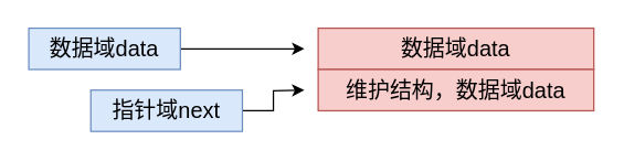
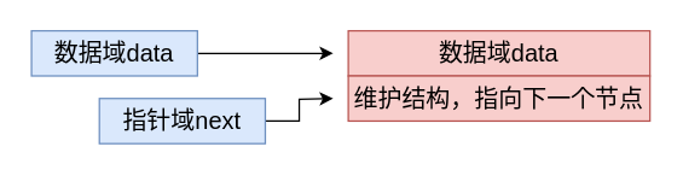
  <mxCell id="0" />
  <mxCell id="1" parent="0" />
  <mxCell id="2" value="" style="edgeStyle=orthogonalEdgeStyle;rounded=0;orthogonalLoop=1;jettySize=auto;html=1;fontSize=16;" edge="1" parent="1" source="3"><mxGeometry relative="1" as="geometry"><mxPoint x="220" y="35" as="targetPoint" /></mxGeometry></mxCell>
  <mxCell id="3" value="数据域data" style="rounded=0;whiteSpace=wrap;html=1;fillColor=#dae8fc;strokeColor=#6c8ebf;fontSize=16;" vertex="1" parent="1"><mxGeometry x="20" y="20" width="110" height="30" as="geometry" /></mxCell>
  <mxCell id="4" value="" style="edgeStyle=orthogonalEdgeStyle;rounded=0;orthogonalLoop=1;jettySize=auto;html=1;fontSize=16;" edge="1" parent="1" source="5"><mxGeometry relative="1" as="geometry"><mxPoint x="220" y="65" as="targetPoint" /></mxGeometry></mxCell>
  <mxCell id="5" value="指针域next" style="rounded=0;whiteSpace=wrap;html=1;fillColor=#dae8fc;strokeColor=#6c8ebf;fontSize=16;" vertex="1" parent="1"><mxGeometry x="65" y="65" width="110" height="30" as="geometry" /></mxCell>
  <mxCell id="6" value="数据域data" style="rounded=0;whiteSpace=wrap;html=1;fillColor=#f8cecc;strokeColor=#b85450;fontSize=16;" vertex="1" parent="1"><mxGeometry x="230" y="20" width="200" height="30" as="geometry" /></mxCell>
- <mxCell id="7" value="维护结构，数据域data" style="rounded=0;whiteSpace=wrap;html=1;fillColor=#f8cecc;strokeColor=#b85450;fontSize=16;" vertex="1" parent="1"><mxGeometry x="230" y="50" width="200" height="30" as="geometry" /></mxCell>
+ <mxCell id="7" value="维护结构，指向下一个节点" style="rounded=0;whiteSpace=wrap;html=1;fillColor=#f8cecc;strokeColor=#b85450;fontSize=16;" vertex="1" parent="1"><mxGeometry x="230" y="50" width="200" height="30" as="geometry" /></mxCell>
